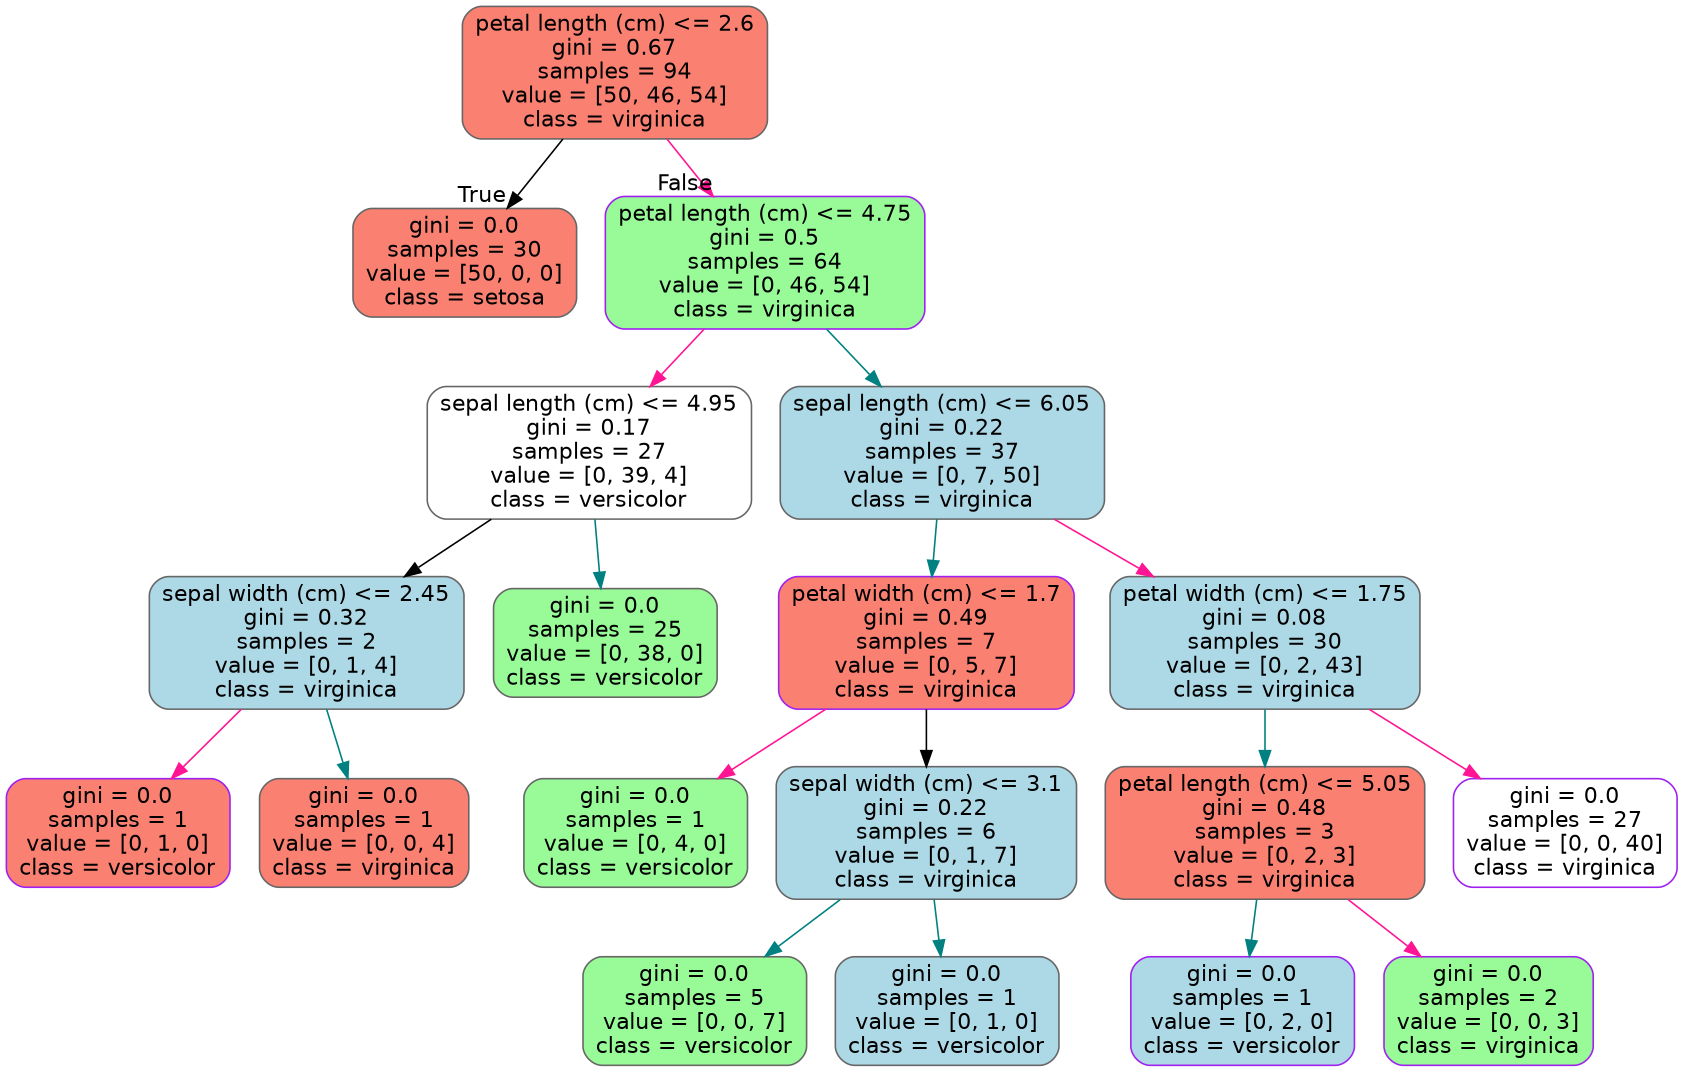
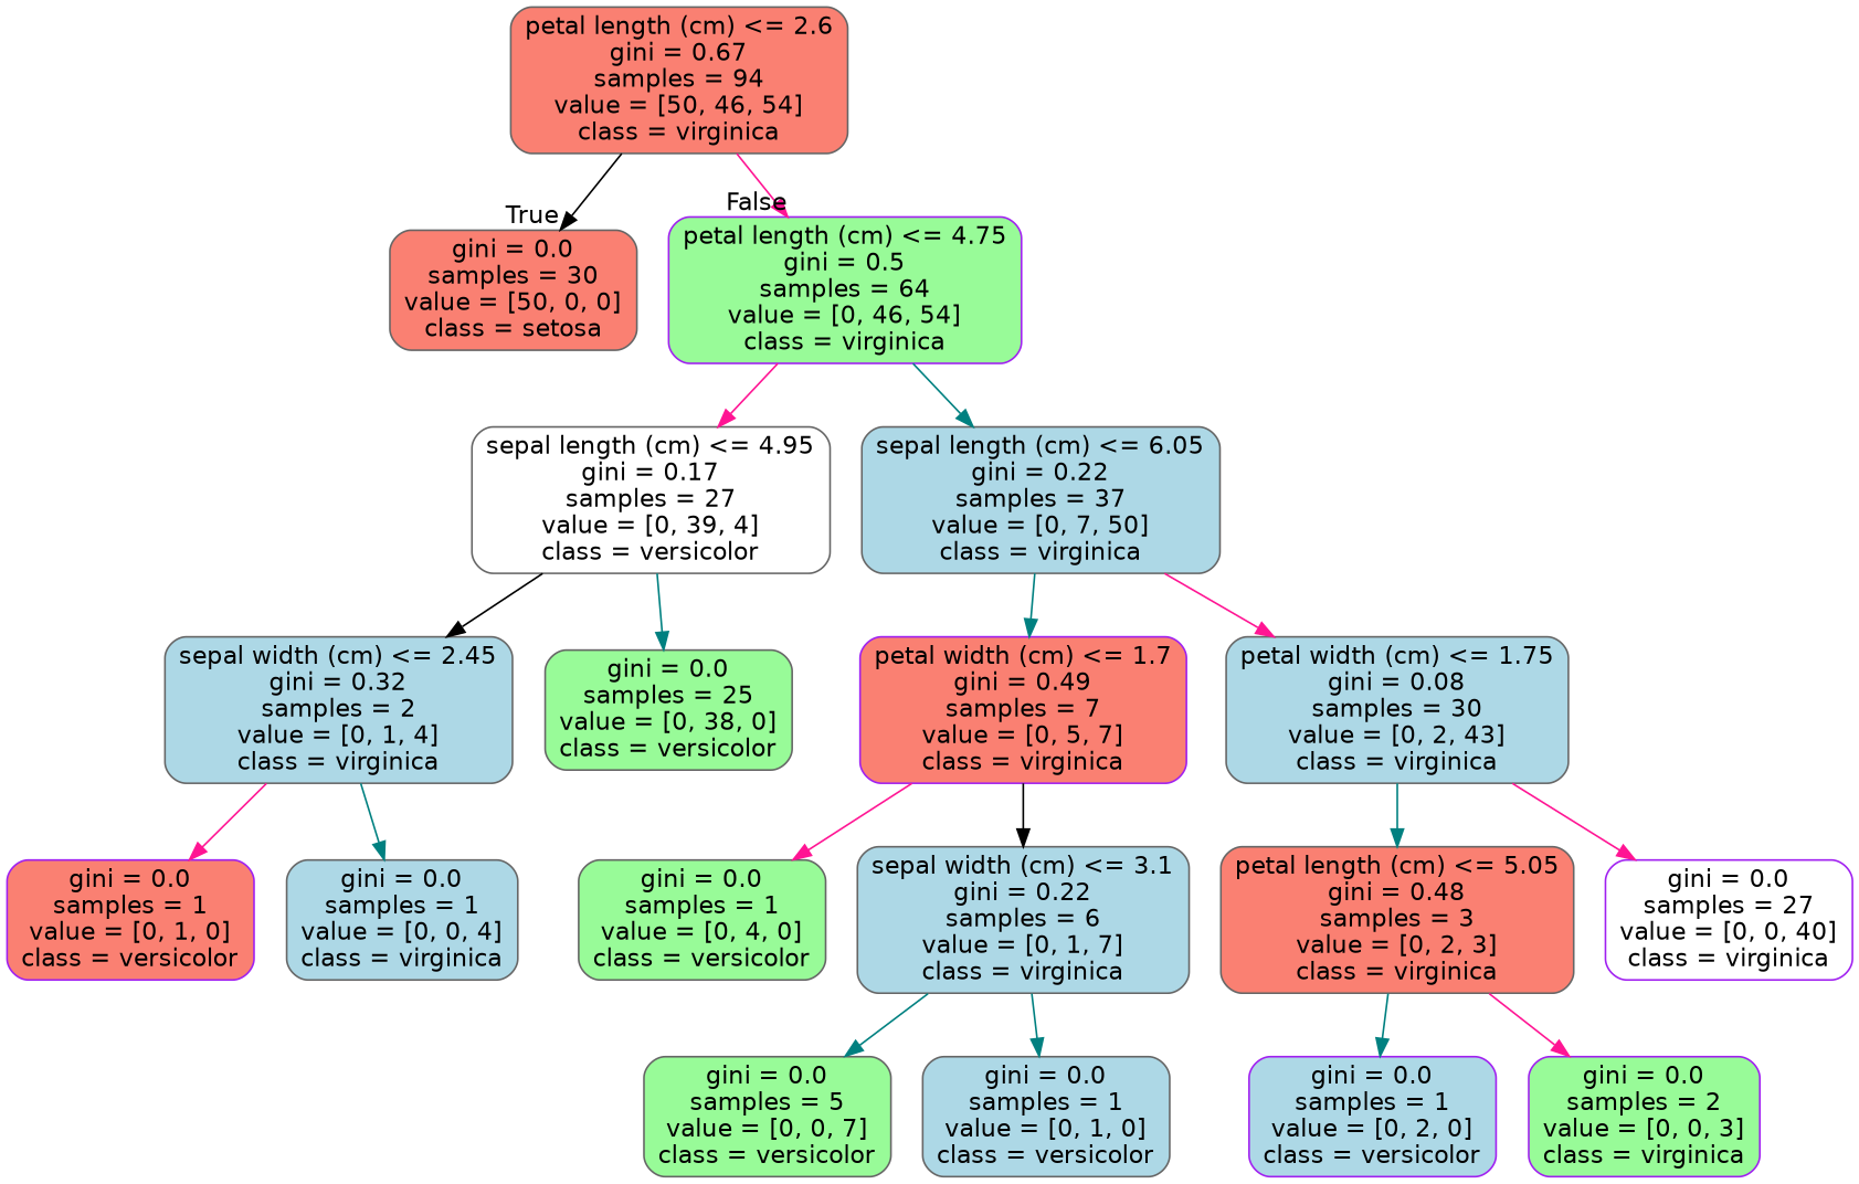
  digraph {
    node [color=gray40 fillcolor=lightblue fontname=helvetica shape=box style="filled, rounded"]
    edge [color=teal fontname=helvetica]
    n1 [fillcolor=salmon label="petal length (cm) <= 2.6\ngini = 0.67\nsamples = 94\nvalue = [50, 46, 54]\nclass = virginica"]
    n2 [fillcolor=salmon label="gini = 0.0\nsamples = 30\nvalue = [50, 0, 0]\nclass = setosa"]
    n3 [color=purple fillcolor=palegreen label="petal length (cm) <= 4.75\ngini = 0.5\nsamples = 64\nvalue = [0, 46, 54]\nclass = virginica"]
    n4 [fillcolor=white label="sepal length (cm) <= 4.95\ngini = 0.17\nsamples = 27\nvalue = [0, 39, 4]\nclass = versicolor"]
    n5 [label="sepal length (cm) <= 6.05\ngini = 0.22\nsamples = 37\nvalue = [0, 7, 50]\nclass = virginica"]
    n6 [label="sepal width (cm) <= 2.45\ngini = 0.32\nsamples = 2\nvalue = [0, 1, 4]\nclass = virginica"]
    n7 [fillcolor=palegreen label="gini = 0.0\nsamples = 25\nvalue = [0, 38, 0]\nclass = versicolor"]
    n8 [color=purple fillcolor=salmon label="petal width (cm) <= 1.7\ngini = 0.49\nsamples = 7\nvalue = [0, 5, 7]\nclass = virginica"]
    n9 [label="petal width (cm) <= 1.75\ngini = 0.08\nsamples = 30\nvalue = [0, 2, 43]\nclass = virginica"]
    n10 [color=purple fillcolor=salmon label="gini = 0.0\nsamples = 1\nvalue = [0, 1, 0]\nclass = versicolor"]
-   n11 [fillcolor=salmon label="gini = 0.0\nsamples = 1\nvalue = [0, 0, 4]\nclass = virginica"]
+   n11 [label="gini = 0.0\nsamples = 1\nvalue = [0, 0, 4]\nclass = virginica"]
    n12 [fillcolor=palegreen label="gini = 0.0\nsamples = 1\nvalue = [0, 4, 0]\nclass = versicolor"]
    n13 [label="sepal width (cm) <= 3.1\ngini = 0.22\nsamples = 6\nvalue = [0, 1, 7]\nclass = virginica"]
    n14 [fillcolor=salmon label="petal length (cm) <= 5.05\ngini = 0.48\nsamples = 3\nvalue = [0, 2, 3]\nclass = virginica"]
    n15 [color=purple fillcolor=white label="gini = 0.0\nsamples = 27\nvalue = [0, 0, 40]\nclass = virginica"]
    n16 [fillcolor=palegreen label="gini = 0.0\nsamples = 5\nvalue = [0, 0, 7]\nclass = versicolor"]
    n17 [label="gini = 0.0\nsamples = 1\nvalue = [0, 1, 0]\nclass = versicolor"]
    n18 [color=purple label="gini = 0.0\nsamples = 1\nvalue = [0, 2, 0]\nclass = versicolor"]
    n19 [color=purple fillcolor=palegreen label="gini = 0.0\nsamples = 2\nvalue = [0, 0, 3]\nclass = virginica"]
    n1 -> n2 [color=black headlabel=True labelangle=45 labeldistance=2.5]
    n1 -> n3 [color=deeppink headlabel=False labelangle=-45 labeldistance=2.5]
    n3 -> n4 [color=deeppink]
    n3 -> n5
    n4 -> n6 [color=black]
    n4 -> n7
    n5 -> n8
    n5 -> n9 [color=deeppink]
    n6 -> n10 [color=deeppink]
    n6 -> n11
    n8 -> n12 [color=deeppink]
    n8 -> n13 [color=black]
    n9 -> n14
    n9 -> n15 [color=deeppink]
    n13 -> n16
    n13 -> n17
    n14 -> n18
    n14 -> n19 [color=deeppink]
  }
